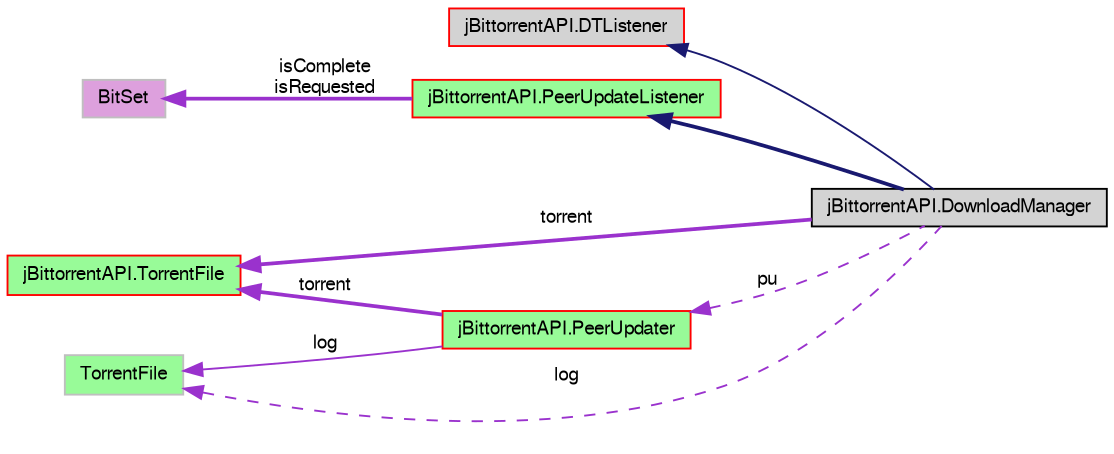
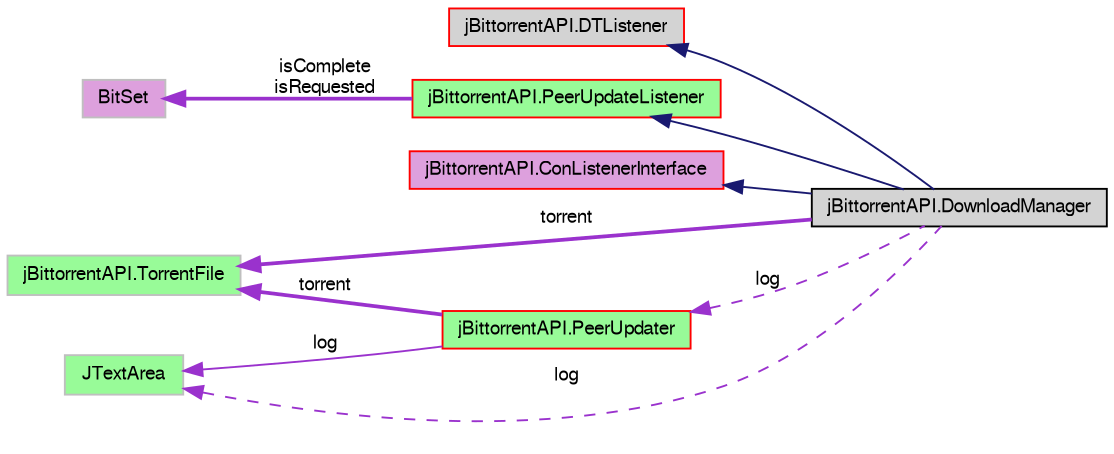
  digraph {
    rankdir=LR
    node [color=red fillcolor=palegreen fontname=FreeSans fontsize=10 shape=record style=filled]
    edge [color=darkorchid3 dir=back fontname=FreeSans fontsize=10 labelfontname=FreeSans labelfontsize=10 style=solid]
    n1 [color=black fillcolor=lightgrey fontcolor=black height=0.2 label="jBittorrentAPI.DownloadManager" width=0.4]
    n2 [fillcolor=lightgrey height=0.2 label="jBittorrentAPI.DTListener" width=0.4]
    n3 [height=0.2 label="jBittorrentAPI.PeerUpdateListener" width=0.4]
+   n4 [fillcolor=plum height=0.2 label="jBittorrentAPI.ConListenerInterface" width=0.4]
    n5 [height=0.2 label="jBittorrentAPI.PeerUpdater" width=0.4]
-   n6 [height=0.2 label="jBittorrentAPI.TorrentFile" width=0.4]
-   n7 [color=grey75 height=0.2 label=TorrentFile width=0.4]
+   n6 [color=grey75 height=0.2 label="jBittorrentAPI.TorrentFile" width=0.4]
+   n7 [color=grey75 height=0.2 label=JTextArea width=0.4]
    n8 [color=grey75 fillcolor=plum height=0.2 label=BitSet width=0.4]
    n2 -> n1 [color=midnightblue]
-   n3 -> n1 [color=midnightblue style=bold]
-   n5 -> n1 [label=pu style=dashed]
+   n3 -> n1 [color=midnightblue]
+   n4 -> n1 [color=midnightblue]
+   n5 -> n1 [label=log style=dashed]
    n6 -> n1 [label=torrent style=bold]
    n6 -> n5 [label=torrent style=bold]
    n7 -> n1 [label=log style=dashed]
    n7 -> n5 [label=log]
    n8 -> n3 [label="isComplete\nisRequested" style=bold]
  }
